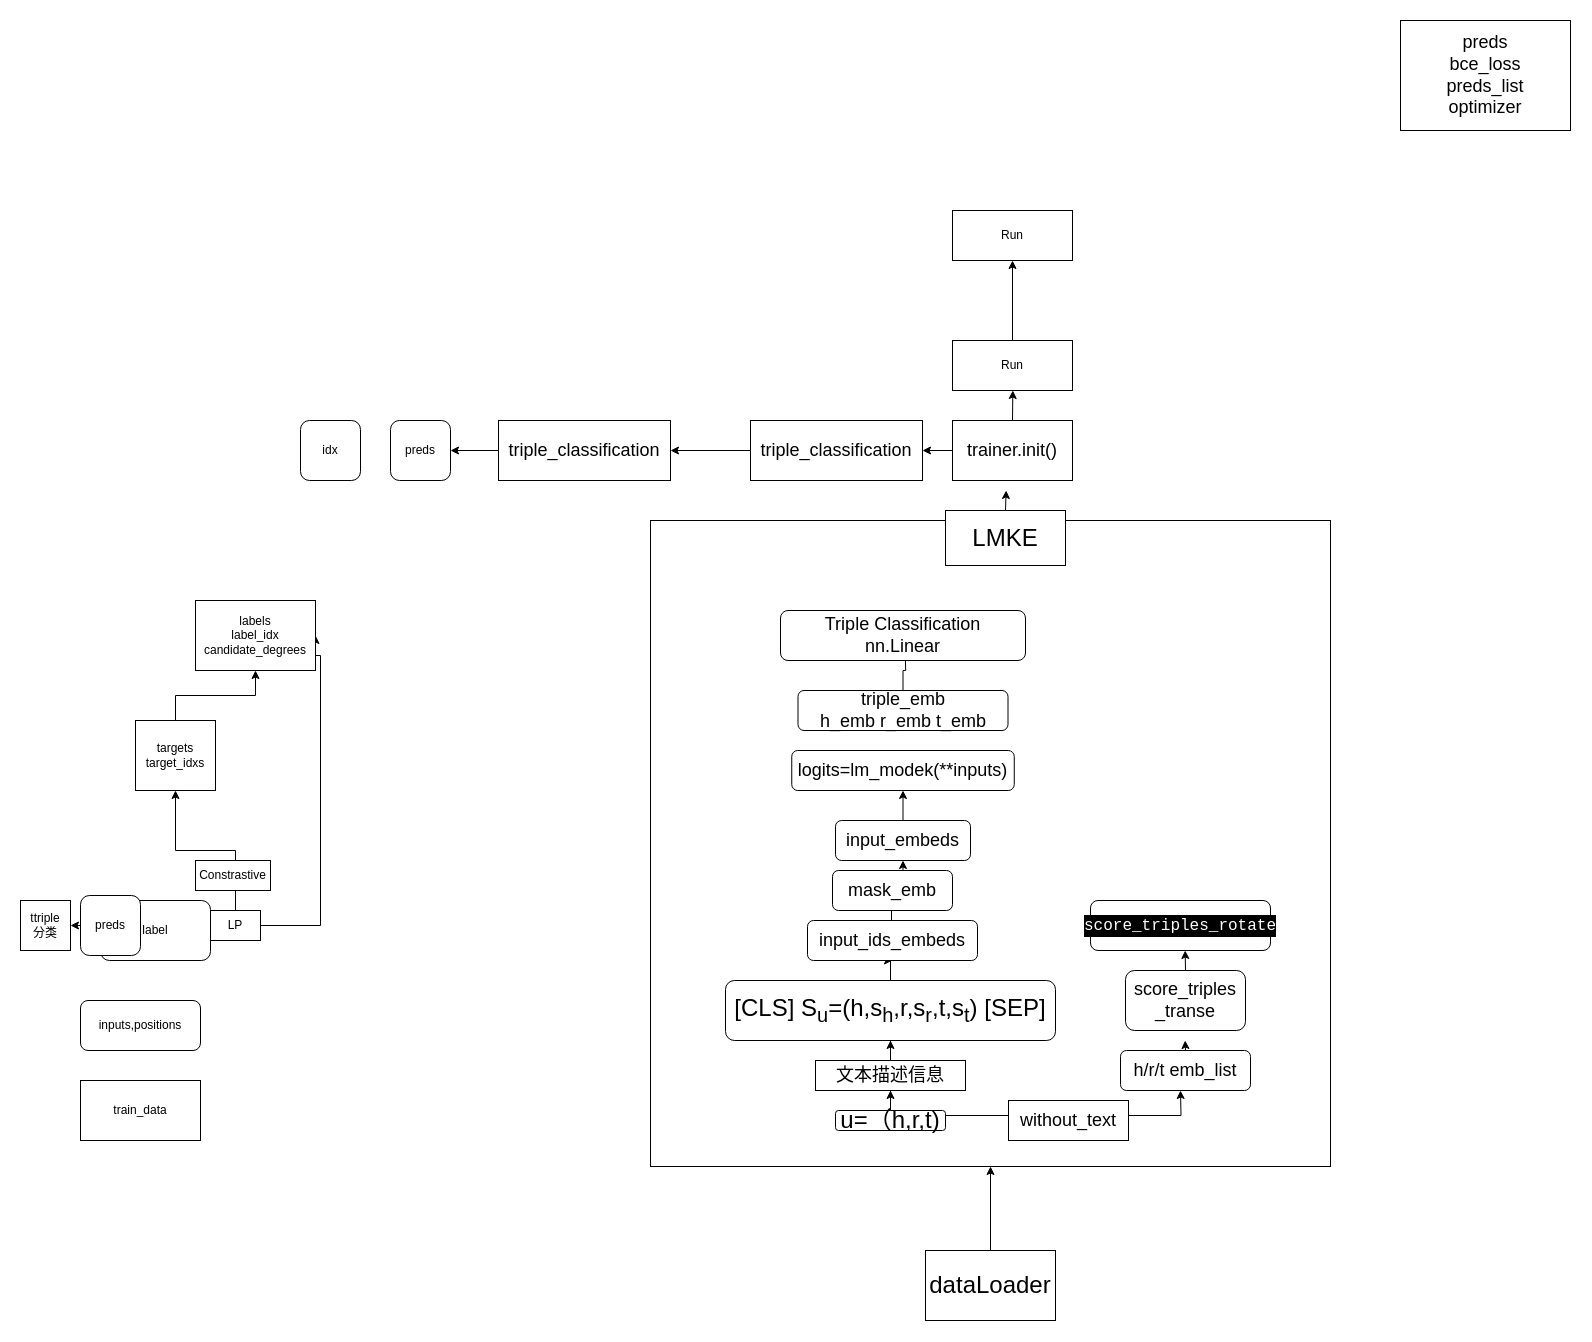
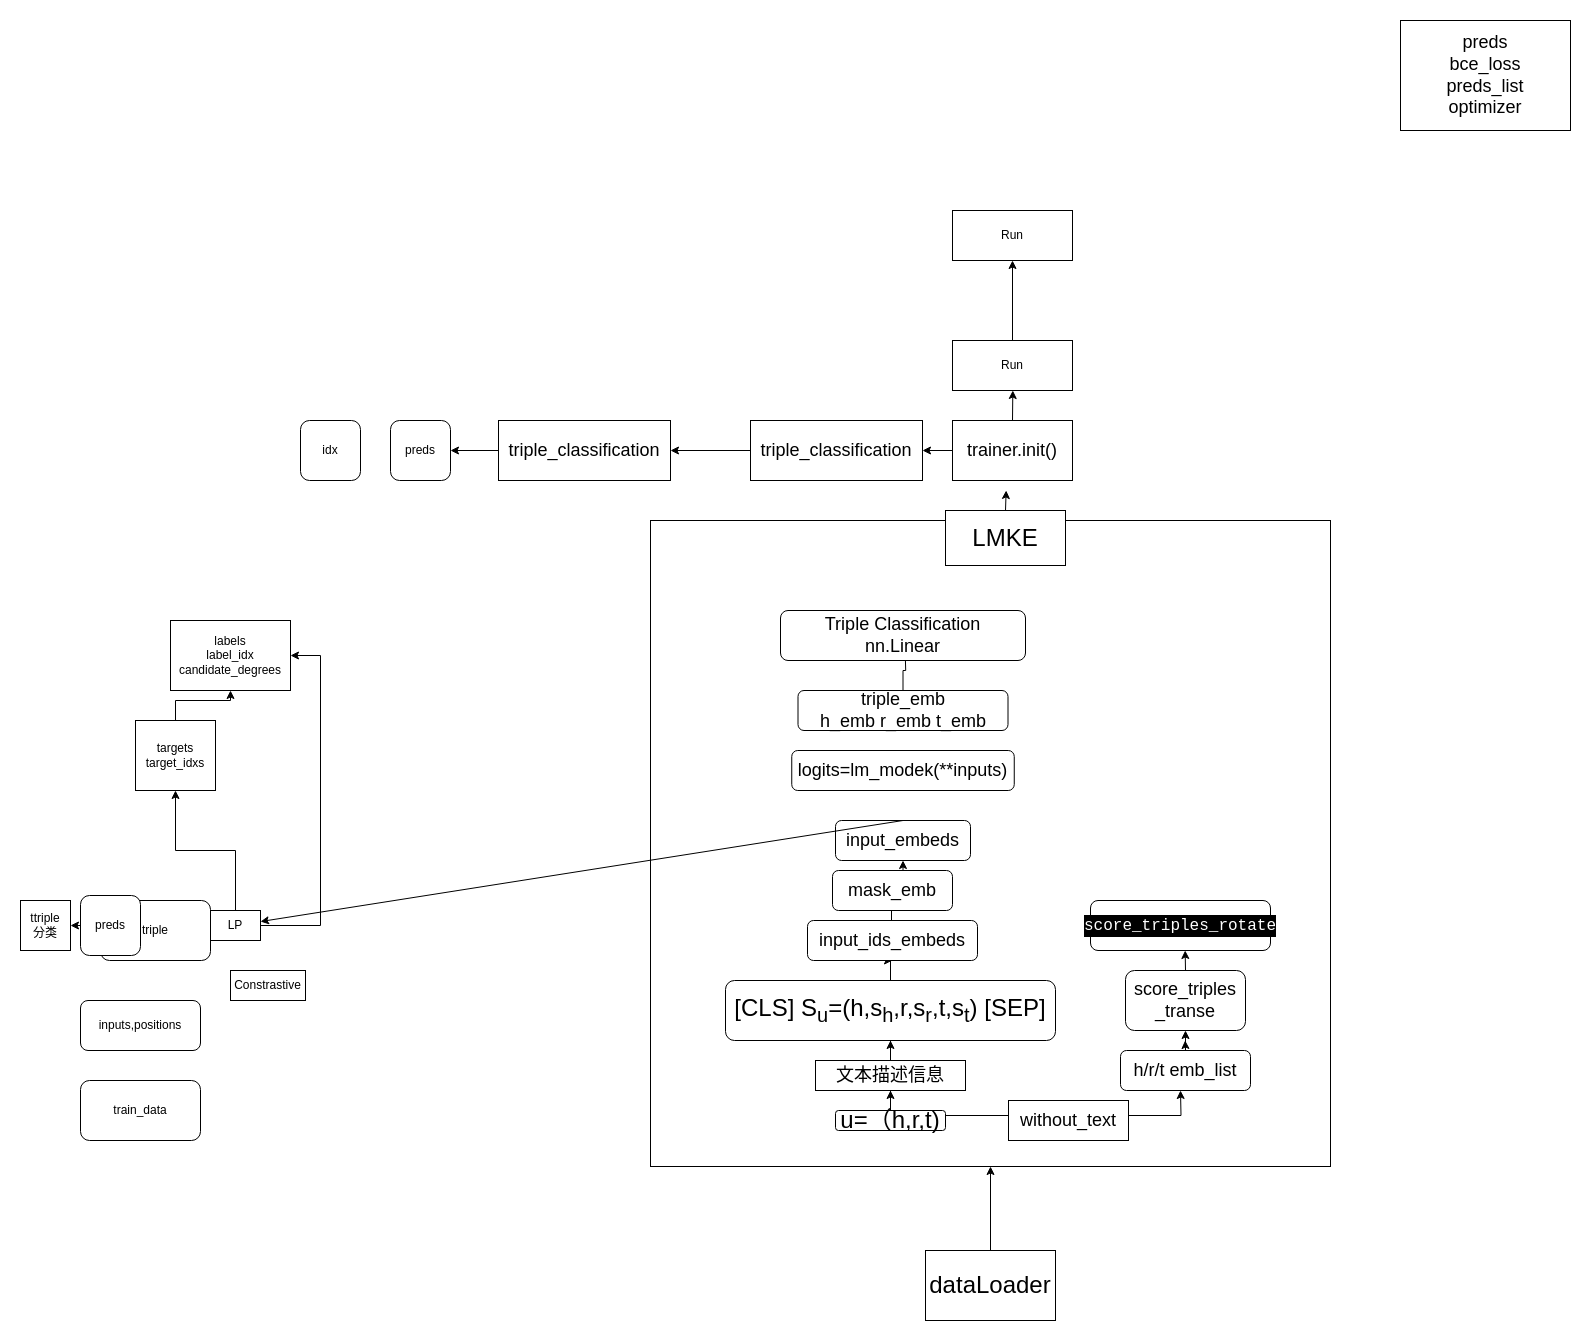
  <mxCell id="0" />
  <mxCell id="1" parent="0" />
  <mxCell id="2" value="" style="rounded=0;whiteSpace=wrap;html=1;" vertex="1" parent="1"><mxGeometry x="650" y="520" width="680" height="646" as="geometry" /></mxCell>
  <mxCell id="3" value="" style="edgeStyle=orthogonalEdgeStyle;rounded=0;orthogonalLoop=1;jettySize=auto;html=1;" edge="1" parent="1" source="9" target="7"><mxGeometry relative="1" as="geometry" /></mxCell>
  <mxCell id="4" style="edgeStyle=orthogonalEdgeStyle;rounded=0;orthogonalLoop=1;jettySize=auto;html=1;exitX=1;exitY=0.25;exitDx=0;exitDy=0;" edge="1" parent="1" source="5"><mxGeometry relative="1" as="geometry"><mxPoint x="1180" y="1090" as="targetPoint" /></mxGeometry></mxCell>
  <mxCell id="5" value="&lt;font style=&quot;font-size: 24px;&quot;&gt;u=（h,r,t)&lt;/font&gt;" style="rounded=1;whiteSpace=wrap;html=1;" vertex="1" parent="1"><mxGeometry x="835" y="1110" width="110" height="20" as="geometry" /></mxCell>
  <mxCell id="6" style="edgeStyle=orthogonalEdgeStyle;rounded=0;orthogonalLoop=1;jettySize=auto;html=1;exitX=0.5;exitY=0;exitDx=0;exitDy=0;" edge="1" parent="1" source="7" target="11"><mxGeometry relative="1" as="geometry" /></mxCell>
  <mxCell id="7" value="&lt;font style=&quot;font-size: 24px;&quot;&gt;&lt;font style=&quot;&quot;&gt;[CLS] S&lt;sub&gt;u&lt;/sub&gt;&lt;/font&gt;&lt;font style=&quot;&quot;&gt;=(h,s&lt;sub style=&quot;&quot;&gt;h&lt;/sub&gt;,r,s&lt;sub style=&quot;&quot;&gt;r&lt;/sub&gt;,t,s&lt;sub style=&quot;&quot;&gt;t&lt;/sub&gt;) [SEP]&lt;/font&gt;&lt;/font&gt;" style="rounded=1;whiteSpace=wrap;html=1;" vertex="1" parent="1"><mxGeometry x="725" y="980" width="330" height="60" as="geometry" /></mxCell>
  <mxCell id="8" value="" style="edgeStyle=orthogonalEdgeStyle;rounded=0;orthogonalLoop=1;jettySize=auto;html=1;" edge="1" parent="1" source="5" target="9"><mxGeometry relative="1" as="geometry"><mxPoint x="890" y="1120" as="sourcePoint" /><mxPoint x="945" y="960" as="targetPoint" /></mxGeometry></mxCell>
  <mxCell id="9" value="&lt;font style=&quot;font-size: 18px;&quot;&gt;文本描述信息&lt;/font&gt;" style="rounded=0;whiteSpace=wrap;html=1;" vertex="1" parent="1"><mxGeometry x="815" y="1060" width="150" height="30" as="geometry" /></mxCell>
  <mxCell id="10" style="edgeStyle=orthogonalEdgeStyle;rounded=0;orthogonalLoop=1;jettySize=auto;html=1;exitX=0.5;exitY=0;exitDx=0;exitDy=0;" edge="1" parent="1" source="11"><mxGeometry relative="1" as="geometry"><mxPoint x="891" y="890" as="targetPoint" /></mxGeometry></mxCell>
  <mxCell id="11" value="&lt;span style=&quot;font-size: 18px;&quot;&gt;input_ids_embeds&lt;/span&gt;" style="rounded=1;whiteSpace=wrap;html=1;" vertex="1" parent="1"><mxGeometry x="807" y="920" width="170" height="40" as="geometry" /></mxCell>
  <mxCell id="12" style="edgeStyle=orthogonalEdgeStyle;rounded=0;orthogonalLoop=1;jettySize=auto;html=1;exitX=0.5;exitY=0;exitDx=0;exitDy=0;entryX=0.5;entryY=1;entryDx=0;entryDy=0;" edge="1" parent="1" source="13" target="14"><mxGeometry relative="1" as="geometry" /></mxCell>
  <mxCell id="13" value="&lt;font style=&quot;font-size: 18px;&quot;&gt;mask_emb&lt;/font&gt;" style="rounded=1;whiteSpace=wrap;html=1;" vertex="1" parent="1"><mxGeometry x="832" y="870" width="120" height="40" as="geometry" /></mxCell>
  <mxCell id="14" value="&lt;font style=&quot;font-size: 18px;&quot;&gt;input_embeds&lt;/font&gt;" style="rounded=1;whiteSpace=wrap;html=1;" vertex="1" parent="1"><mxGeometry x="835" y="820" width="135" height="40" as="geometry" /></mxCell>
  <mxCell id="15" value="&lt;font style=&quot;font-size: 18px;&quot;&gt;logits=lm_modek(**inputs)&lt;/font&gt;" style="rounded=1;whiteSpace=wrap;html=1;" vertex="1" parent="1"><mxGeometry x="791.25" y="750" width="222.5" height="40" as="geometry" /></mxCell>
  <mxCell id="16" style="edgeStyle=orthogonalEdgeStyle;rounded=0;orthogonalLoop=1;jettySize=auto;html=1;exitX=0.5;exitY=0;exitDx=0;exitDy=0;" edge="1" parent="1" source="17"><mxGeometry relative="1" as="geometry"><mxPoint x="904.667" y="650" as="targetPoint" /></mxGeometry></mxCell>
  <mxCell id="17" value="&lt;font style=&quot;font-size: 18px;&quot;&gt;triple_emb&lt;br&gt;h_emb r_emb t_emb&lt;/font&gt;" style="rounded=1;whiteSpace=wrap;html=1;" vertex="1" parent="1"><mxGeometry x="797.5" y="690" width="210" height="40" as="geometry" /></mxCell>
- <mxCell id="18" value="" style="endArrow=classic;html=1;rounded=0;exitX=0.5;exitY=0;exitDx=0;exitDy=0;entryX=0.5;entryY=1;entryDx=0;entryDy=0;" edge="1" parent="1" source="14" target="15"><mxGeometry width="50" height="50" relative="1" as="geometry"><mxPoint x="860" y="840" as="sourcePoint" /><mxPoint x="910" y="790" as="targetPoint" /></mxGeometry></mxCell>
+ <mxCell id="18" value="" style="endArrow=classic;html=1;rounded=0;exitX=0.5;exitY=0;exitDx=0;exitDy=0;" edge="1" parent="1" source="14" target="35"><mxGeometry width="50" height="50" relative="1" as="geometry"><mxPoint x="860" y="840" as="sourcePoint" /><mxPoint x="910" y="790" as="targetPoint" /></mxGeometry></mxCell>
  <mxCell id="19" value="&lt;font style=&quot;font-size: 18px;&quot;&gt;Triple Classification&lt;br&gt;nn.Linear&lt;/font&gt;" style="rounded=1;whiteSpace=wrap;html=1;" vertex="1" parent="1"><mxGeometry x="780" y="610" width="245" height="50" as="geometry" /></mxCell>
  <mxCell id="20" style="edgeStyle=orthogonalEdgeStyle;rounded=0;orthogonalLoop=1;jettySize=auto;html=1;exitX=0.5;exitY=0;exitDx=0;exitDy=0;" edge="1" parent="1" source="22"><mxGeometry relative="1" as="geometry"><mxPoint x="1184.667" y="1040" as="targetPoint" /></mxGeometry></mxCell>
+ <mxCell id="21" style="edgeStyle=orthogonalEdgeStyle;rounded=0;orthogonalLoop=1;jettySize=auto;html=1;exitX=0.5;exitY=0;exitDx=0;exitDy=0;entryX=0.5;entryY=1;entryDx=0;entryDy=0;" edge="1" parent="1" source="22" target="25"><mxGeometry relative="1" as="geometry" /></mxCell>
  <mxCell id="22" value="&lt;font style=&quot;font-size: 18px;&quot;&gt;h/r/t emb_list&lt;/font&gt;" style="rounded=1;whiteSpace=wrap;html=1;" vertex="1" parent="1"><mxGeometry x="1120" y="1050" width="130" height="40" as="geometry" /></mxCell>
  <mxCell id="23" value="&lt;font style=&quot;font-size: 18px;&quot;&gt;without_text&lt;/font&gt;" style="rounded=0;whiteSpace=wrap;html=1;" vertex="1" parent="1"><mxGeometry x="1008" y="1100" width="120" height="40" as="geometry" /></mxCell>
  <mxCell id="24" style="edgeStyle=orthogonalEdgeStyle;rounded=0;orthogonalLoop=1;jettySize=auto;html=1;exitX=0.5;exitY=0;exitDx=0;exitDy=0;" edge="1" parent="1" source="25"><mxGeometry relative="1" as="geometry"><mxPoint x="1184.667" y="950" as="targetPoint" /></mxGeometry></mxCell>
  <mxCell id="25" value="&lt;font style=&quot;font-size: 18px;&quot;&gt;score_triples&lt;br&gt;_transe&lt;/font&gt;" style="rounded=1;whiteSpace=wrap;html=1;" vertex="1" parent="1"><mxGeometry x="1125" y="970" width="120" height="60" as="geometry" /></mxCell>
  <mxCell id="26" value="&lt;div style=&quot;color: rgb(255, 255, 255); background-color: rgb(0, 0, 0); font-family: Consolas, &amp;quot;Courier New&amp;quot;, monospace; font-size: 16px; line-height: 22px;&quot;&gt;score_triples_rotate&lt;/div&gt;" style="rounded=1;whiteSpace=wrap;html=1;" vertex="1" parent="1"><mxGeometry x="1090" y="900" width="180" height="50" as="geometry" /></mxCell>
- <mxCell id="27" value="train_data" style="whiteSpace=wrap;html=1;rounded=0;" vertex="1" parent="1"><mxGeometry x="80" y="1080" width="120" height="60" as="geometry" /></mxCell>
+ <mxCell id="27" value="train_data" style="rounded=1;whiteSpace=wrap;html=1;" vertex="1" parent="1"><mxGeometry x="80" y="1080" width="120" height="60" as="geometry" /></mxCell>
  <mxCell id="28" value="inputs,positions" style="rounded=1;whiteSpace=wrap;html=1;" vertex="1" parent="1"><mxGeometry x="80" y="1000" width="120" height="50" as="geometry" /></mxCell>
  <mxCell id="29" style="edgeStyle=orthogonalEdgeStyle;rounded=0;orthogonalLoop=1;jettySize=auto;html=1;exitX=1;exitY=0.5;exitDx=0;exitDy=0;entryX=0;entryY=0.5;entryDx=0;entryDy=0;" edge="1" parent="1" source="30" target="35"><mxGeometry relative="1" as="geometry" /></mxCell>
- <mxCell id="30" value="label" style="rounded=1;whiteSpace=wrap;html=1;" vertex="1" parent="1"><mxGeometry x="100" y="900" width="110" height="60" as="geometry" /></mxCell>
+ <mxCell id="30" value="triple" style="rounded=1;whiteSpace=wrap;html=1;" vertex="1" parent="1"><mxGeometry x="100" y="900" width="110" height="60" as="geometry" /></mxCell>
  <mxCell id="31" value="preds" style="rounded=1;whiteSpace=wrap;html=1;" vertex="1" parent="1"><mxGeometry x="390" y="420" width="60" height="60" as="geometry" /></mxCell>
  <mxCell id="32" value="" style="edgeStyle=orthogonalEdgeStyle;rounded=0;orthogonalLoop=1;jettySize=auto;html=1;" edge="1" parent="1" source="30" target="33"><mxGeometry relative="1" as="geometry"><mxPoint x="85" y="925" as="sourcePoint" /><mxPoint x="0" y="925" as="targetPoint" /></mxGeometry></mxCell>
  <mxCell id="33" value="ttriple &lt;br&gt;分类" style="rounded=0;whiteSpace=wrap;html=1;" vertex="1" parent="1"><mxGeometry x="20" y="900" width="50" height="50" as="geometry" /></mxCell>
  <mxCell id="34" style="edgeStyle=orthogonalEdgeStyle;rounded=0;orthogonalLoop=1;jettySize=auto;html=1;exitX=1;exitY=0.5;exitDx=0;exitDy=0;entryX=1;entryY=0.5;entryDx=0;entryDy=0;" edge="1" parent="1" source="35" target="40"><mxGeometry relative="1" as="geometry"><Array as="points"><mxPoint x="320" y="925" /><mxPoint x="320" y="655" /></Array></mxGeometry></mxCell>
  <mxCell id="35" value="LP" style="rounded=0;whiteSpace=wrap;html=1;" vertex="1" parent="1"><mxGeometry x="210" y="910" width="50" height="30" as="geometry" /></mxCell>
  <mxCell id="36" value="idx" style="rounded=1;whiteSpace=wrap;html=1;" vertex="1" parent="1"><mxGeometry x="300" y="420" width="60" height="60" as="geometry" /></mxCell>
  <mxCell id="37" value="" style="edgeStyle=orthogonalEdgeStyle;rounded=0;orthogonalLoop=1;jettySize=auto;html=1;exitX=0.5;exitY=0;exitDx=0;exitDy=0;" edge="1" parent="1" source="35" target="39"><mxGeometry relative="1" as="geometry"><mxPoint x="230" y="860" as="sourcePoint" /></mxGeometry></mxCell>
  <mxCell id="38" value="" style="edgeStyle=orthogonalEdgeStyle;rounded=0;orthogonalLoop=1;jettySize=auto;html=1;" edge="1" parent="1" source="39" target="40"><mxGeometry relative="1" as="geometry" /></mxCell>
  <mxCell id="39" value="targets&lt;br&gt;target_idxs" style="whiteSpace=wrap;html=1;rounded=0;" vertex="1" parent="1"><mxGeometry x="135" y="720" width="80" height="70" as="geometry" /></mxCell>
- <mxCell id="40" value="labels&lt;br&gt;label_idx&lt;br&gt;candidate_degrees" style="whiteSpace=wrap;html=1;rounded=0;" vertex="1" parent="1"><mxGeometry x="195" y="600" width="120" height="70" as="geometry" /></mxCell>
- <mxCell id="41" value="Constrastive" style="rounded=0;whiteSpace=wrap;html=1;" vertex="1" parent="1"><mxGeometry x="195" y="860" width="75" height="30" as="geometry" /></mxCell>
+ <mxCell id="40" value="labels&lt;br&gt;label_idx&lt;br&gt;candidate_degrees" style="whiteSpace=wrap;html=1;rounded=0;" vertex="1" parent="1"><mxGeometry x="170" y="620" width="120" height="70" as="geometry" /></mxCell>
+ <mxCell id="41" value="Constrastive" style="rounded=0;whiteSpace=wrap;html=1;" vertex="1" parent="1"><mxGeometry x="230" y="970" width="75" height="30" as="geometry" /></mxCell>
  <mxCell id="42" style="edgeStyle=orthogonalEdgeStyle;rounded=0;orthogonalLoop=1;jettySize=auto;html=1;exitX=0.5;exitY=0;exitDx=0;exitDy=0;" edge="1" parent="1" source="43"><mxGeometry relative="1" as="geometry"><mxPoint x="1005.667" y="490" as="targetPoint" /></mxGeometry></mxCell>
  <mxCell id="43" value="&lt;font style=&quot;font-size: 24px;&quot;&gt;LMKE&lt;/font&gt;" style="rounded=0;whiteSpace=wrap;html=1;" vertex="1" parent="1"><mxGeometry x="945" y="510" width="120" height="55" as="geometry" /></mxCell>
  <mxCell id="44" value="&lt;font style=&quot;font-size: 18px;&quot;&gt;preds&lt;br&gt;bce_loss&lt;br&gt;preds_list&lt;br&gt;optimizer&lt;br&gt;&lt;/font&gt;" style="rounded=0;whiteSpace=wrap;html=1;" vertex="1" parent="1"><mxGeometry x="1400" y="20" width="170" height="110" as="geometry" /></mxCell>
  <mxCell id="45" style="edgeStyle=orthogonalEdgeStyle;rounded=0;orthogonalLoop=1;jettySize=auto;html=1;exitX=0.5;exitY=0;exitDx=0;exitDy=0;" edge="1" parent="1" source="47"><mxGeometry relative="1" as="geometry"><mxPoint x="1012.333" y="390" as="targetPoint" /></mxGeometry></mxCell>
  <mxCell id="46" value="" style="edgeStyle=orthogonalEdgeStyle;rounded=0;orthogonalLoop=1;jettySize=auto;html=1;" edge="1" parent="1" source="47" target="51"><mxGeometry relative="1" as="geometry" /></mxCell>
  <mxCell id="47" value="&lt;font style=&quot;font-size: 18px;&quot;&gt;trainer.init()&lt;/font&gt;" style="rounded=0;whiteSpace=wrap;html=1;" vertex="1" parent="1"><mxGeometry x="952" y="420" width="120" height="60" as="geometry" /></mxCell>
  <mxCell id="48" value="" style="edgeStyle=orthogonalEdgeStyle;rounded=0;orthogonalLoop=1;jettySize=auto;html=1;entryX=0.5;entryY=1;entryDx=0;entryDy=0;" edge="1" parent="1" source="49" target="2"><mxGeometry relative="1" as="geometry"><mxPoint x="995" y="1310" as="targetPoint" /></mxGeometry></mxCell>
  <mxCell id="49" value="&lt;font style=&quot;font-size: 24px;&quot;&gt;dataLoader&lt;/font&gt;" style="rounded=0;whiteSpace=wrap;html=1;" vertex="1" parent="1"><mxGeometry x="925" y="1250" width="130" height="70" as="geometry" /></mxCell>
  <mxCell id="50" value="" style="edgeStyle=orthogonalEdgeStyle;rounded=0;orthogonalLoop=1;jettySize=auto;html=1;" edge="1" parent="1" source="51" target="56"><mxGeometry relative="1" as="geometry" /></mxCell>
  <mxCell id="51" value="&lt;span style=&quot;font-size: 18px;&quot;&gt;triple_classification&lt;/span&gt;" style="rounded=0;whiteSpace=wrap;html=1;" vertex="1" parent="1"><mxGeometry x="750" y="420" width="172" height="60" as="geometry" /></mxCell>
  <mxCell id="52" value="" style="edgeStyle=orthogonalEdgeStyle;rounded=0;orthogonalLoop=1;jettySize=auto;html=1;" edge="1" parent="1" source="53" target="57"><mxGeometry relative="1" as="geometry" /></mxCell>
  <mxCell id="53" value="Run" style="rounded=0;whiteSpace=wrap;html=1;" vertex="1" parent="1"><mxGeometry x="952" y="340" width="120" height="50" as="geometry" /></mxCell>
  <mxCell id="54" value="preds" style="rounded=1;whiteSpace=wrap;html=1;" vertex="1" parent="1"><mxGeometry x="80" y="895" width="60" height="60" as="geometry" /></mxCell>
  <mxCell id="55" style="edgeStyle=orthogonalEdgeStyle;rounded=0;orthogonalLoop=1;jettySize=auto;html=1;exitX=0;exitY=0.5;exitDx=0;exitDy=0;entryX=1;entryY=0.5;entryDx=0;entryDy=0;" edge="1" parent="1" source="56" target="31"><mxGeometry relative="1" as="geometry" /></mxCell>
  <mxCell id="56" value="&lt;span style=&quot;font-size: 18px;&quot;&gt;triple_classification&lt;/span&gt;" style="rounded=0;whiteSpace=wrap;html=1;" vertex="1" parent="1"><mxGeometry x="498" y="420" width="172" height="60" as="geometry" /></mxCell>
  <mxCell id="57" value="Run" style="rounded=0;whiteSpace=wrap;html=1;" vertex="1" parent="1"><mxGeometry x="952" y="210" width="120" height="50" as="geometry" /></mxCell>
